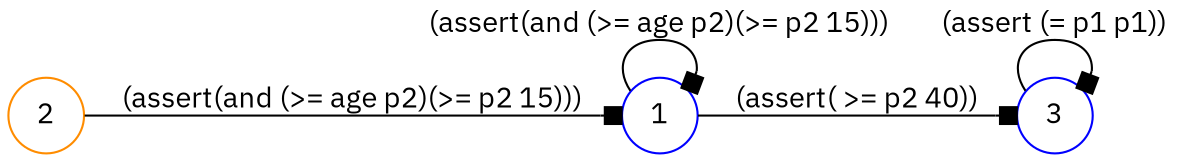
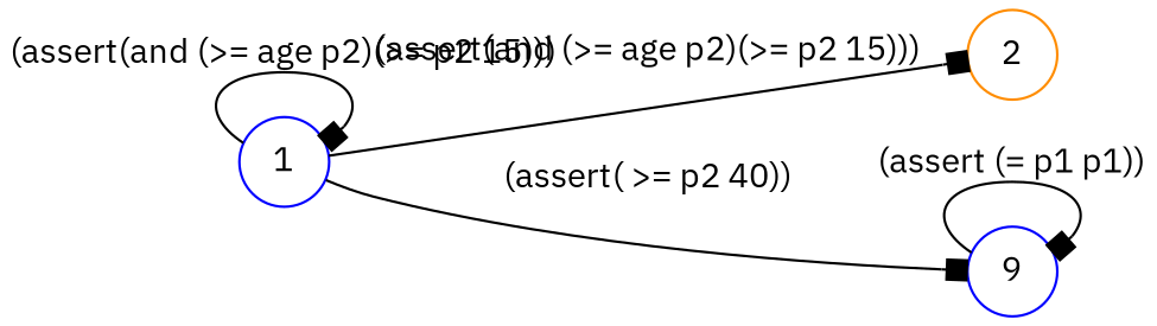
  digraph {
    fontname="IBM Plex Sans"
    rankdir=LR
    node [color=blue fontname="IBM Plex Sans" shape=circle]
    edge [arrowhead=box color=black fontname="IBM Plex Sans"]
    n1 [label=1]
    n2 [color=darkorange label=2]
-   n3 [label=3]
+   n3 [label=9]
    n1 -> n1 [label="(assert(and (>= age p2)(>= p2 15)))"]
-   n2 -> n1 [label="(assert(and (>= age p2)(>= p2 15)))"]
+   n1 -> n2 [label="(assert(and (>= age p2)(>= p2 15)))"]
    n1 -> n3 [label="(assert( >= p2 40))"]
    n3 -> n3 [label="(assert (= p1 p1))"]
  }
